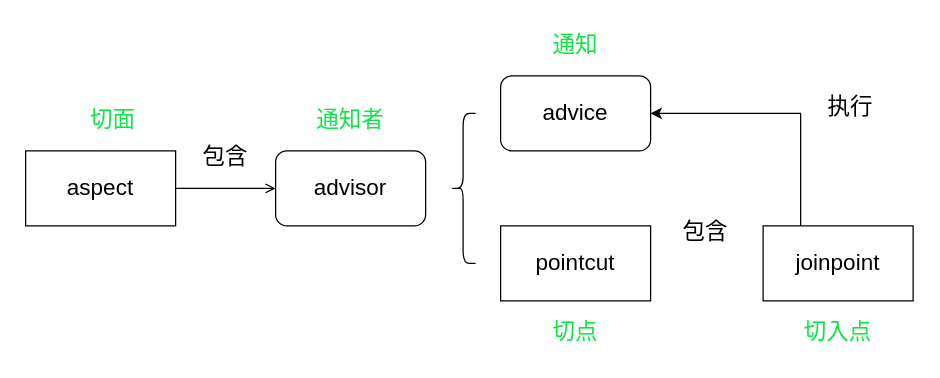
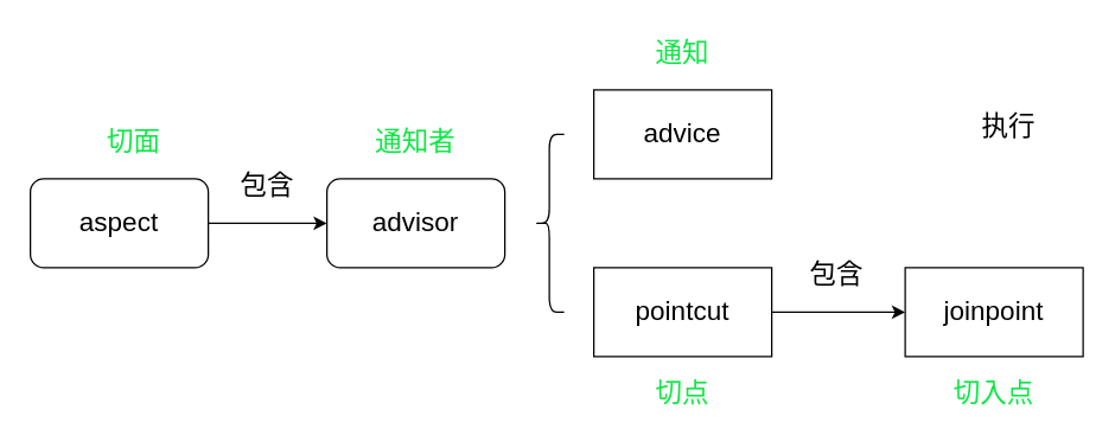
  <mxCell id="0" />
  <mxCell id="1" parent="0" />
- <mxCell id="2" style="edgeStyle=orthogonalEdgeStyle;rounded=0;orthogonalLoop=1;jettySize=auto;html=1;exitX=1;exitY=0.5;exitDx=0;exitDy=0;entryX=0;entryY=0.5;entryDx=0;entryDy=0;endArrow=open;" parent="1" source="3" target="5" edge="1"><mxGeometry relative="1" as="geometry" /></mxCell>
- <mxCell id="3" value="aspect" style="rounded=0;whiteSpace=wrap;html=1;fontSize=18;" parent="1" vertex="1"><mxGeometry x="20" y="120" width="120" height="60" as="geometry" /></mxCell>
+ <mxCell id="2" style="edgeStyle=orthogonalEdgeStyle;rounded=0;orthogonalLoop=1;jettySize=auto;html=1;exitX=1;exitY=0.5;exitDx=0;exitDy=0;entryX=0;entryY=0.5;entryDx=0;entryDy=0;" parent="1" source="3" target="5" edge="1"><mxGeometry relative="1" as="geometry" /></mxCell>
+ <mxCell id="3" value="aspect" style="whiteSpace=wrap;html=1;fontSize=18;rounded=1;" parent="1" vertex="1"><mxGeometry x="20" y="120" width="120" height="60" as="geometry" /></mxCell>
  <mxCell id="4" value="切面" style="text;html=1;align=center;verticalAlign=middle;whiteSpace=wrap;rounded=0;fontSize=18;labelBorderColor=none;fontColor=#0de744;" parent="1" vertex="1"><mxGeometry x="60" y="80" width="60" height="30" as="geometry" /></mxCell>
  <mxCell id="5" value="advisor" style="whiteSpace=wrap;html=1;fontSize=18;rounded=1;" parent="1" vertex="1"><mxGeometry x="220" y="120" width="120" height="60" as="geometry" /></mxCell>
  <mxCell id="6" value="包含" style="text;html=1;align=center;verticalAlign=middle;whiteSpace=wrap;rounded=0;fontSize=18;" parent="1" vertex="1"><mxGeometry x="150" y="110" width="60" height="30" as="geometry" /></mxCell>
  <mxCell id="7" value="" style="shape=curlyBracket;whiteSpace=wrap;html=1;rounded=1;labelPosition=left;verticalLabelPosition=middle;align=right;verticalAlign=middle;" parent="1" vertex="1"><mxGeometry x="360" y="90" width="20" height="120" as="geometry" /></mxCell>
- <mxCell id="8" value="advice" style="whiteSpace=wrap;html=1;fontSize=18;rounded=1;" parent="1" vertex="1"><mxGeometry x="400" y="60" width="120" height="60" as="geometry" /></mxCell>
+ <mxCell id="8" value="advice" style="rounded=0;whiteSpace=wrap;html=1;fontSize=18;" parent="1" vertex="1"><mxGeometry x="400" y="60" width="120" height="60" as="geometry" /></mxCell>
+ <mxCell id="9" style="edgeStyle=orthogonalEdgeStyle;rounded=0;orthogonalLoop=1;jettySize=auto;html=1;exitX=1;exitY=0.5;exitDx=0;exitDy=0;entryX=0;entryY=0.5;entryDx=0;entryDy=0;" parent="1" source="10" target="15" edge="1"><mxGeometry relative="1" as="geometry" /></mxCell>
  <mxCell id="10" value="pointcut" style="rounded=0;whiteSpace=wrap;html=1;fontSize=18;" parent="1" vertex="1"><mxGeometry x="400" y="180" width="120" height="60" as="geometry" /></mxCell>
  <mxCell id="11" value="通知者" style="text;html=1;align=center;verticalAlign=middle;whiteSpace=wrap;rounded=0;fontSize=18;fontColor=#0DE744;" parent="1" vertex="1"><mxGeometry x="250" y="80" width="60" height="30" as="geometry" /></mxCell>
  <mxCell id="12" value="通知" style="text;html=1;align=center;verticalAlign=middle;whiteSpace=wrap;rounded=0;fontSize=18;fontColor=#0DE744;" parent="1" vertex="1"><mxGeometry x="430" y="20" width="60" height="30" as="geometry" /></mxCell>
  <mxCell id="13" value="切点" style="text;html=1;align=center;verticalAlign=middle;whiteSpace=wrap;rounded=0;fontSize=18;fontColor=#0DE744;" parent="1" vertex="1"><mxGeometry x="430" y="250" width="60" height="30" as="geometry" /></mxCell>
- <mxCell id="14" style="edgeStyle=orthogonalEdgeStyle;rounded=0;orthogonalLoop=1;jettySize=auto;html=1;exitX=0.25;exitY=0;exitDx=0;exitDy=0;entryX=1;entryY=0.5;entryDx=0;entryDy=0;" parent="1" source="15" target="8" edge="1"><mxGeometry relative="1" as="geometry" /></mxCell>
  <mxCell id="15" value="joinpoint" style="rounded=0;whiteSpace=wrap;html=1;fontSize=18;" parent="1" vertex="1"><mxGeometry x="610" y="180" width="120" height="60" as="geometry" /></mxCell>
  <mxCell id="16" value="切入点" style="text;html=1;align=center;verticalAlign=middle;whiteSpace=wrap;rounded=0;fontSize=18;fontColor=#0DE744;" parent="1" vertex="1"><mxGeometry x="640" y="250" width="60" height="30" as="geometry" /></mxCell>
  <mxCell id="17" value="执行" style="text;html=1;align=center;verticalAlign=middle;whiteSpace=wrap;rounded=0;fontSize=18;" parent="1" vertex="1"><mxGeometry x="650" y="70" width="60" height="30" as="geometry" /></mxCell>
  <mxCell id="18" value="包含" style="text;html=1;align=center;verticalAlign=middle;whiteSpace=wrap;rounded=0;fontSize=18;" vertex="1" parent="1"><mxGeometry x="534" y="170" width="60" height="30" as="geometry" /></mxCell>
